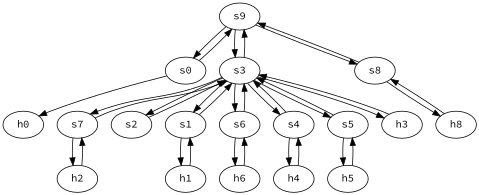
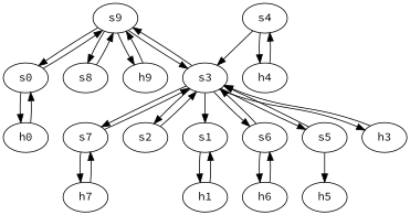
  strict digraph {
    fontname="Source Code Pro"
    node [fontname="Source Code Pro" type=switch]
    edge [capacity="1Gbps" cost=1 dst_port=1 fontname="Source Code Pro" src_port=1]
    s9
    s0
    s3
    s8
+   h9 [ip="111.0.9.9" mac="00:00:00:00:9:9" type=host]
    h0 [ip="111.0.0.0" mac="00:00:00:00:0:0" type=host]
    s7
    s2
    s1
    s6
    s4
    s5
    h3 [ip="111.0.3.3" mac="00:00:00:00:3:3" type=host]
-   h8 [ip="111.0.8.8" mac="00:00:00:00:8:8" type=host]
-   h7 [ip="111.0.7.7" mac="00:00:00:00:7:7" type=host label=h2]
+   h7 [ip="111.0.7.7" mac="00:00:00:00:7:7" type=host]
    h1 [ip="111.0.1.1" mac="00:00:00:00:1:1" type=host]
    h6 [ip="111.0.6.6" mac="00:00:00:00:6:6" type=host]
    h4 [ip="111.0.4.4" mac="00:00:00:00:4:4" type=host]
    h5 [ip="111.0.5.5" mac="00:00:00:00:5:5" type=host]
    s9 -> s0 [dst_port=2 src_port=2]
    s9 -> s3 [dst_port=8 src_port=3]
    s9 -> s8 [dst_port=2 src_port=4]
+   s9 -> h9
    s0 -> s9 [dst_port=2 src_port=2]
    s0 -> h0
    s3 -> s9 [dst_port=3 src_port=8]
    s3 -> s7 [dst_port=2 src_port=7]
    s3 -> s2 [dst_port=2 src_port=3]
    s3 -> s1 [dst_port=2 src_port=2]
    s3 -> s6 [dst_port=2 src_port=6]
-   s3 -> s4 [dst_port=2 src_port=4]
    s3 -> s5 [dst_port=2 src_port=5]
    s3 -> h3
    s8 -> s9 [dst_port=4 src_port=2]
-   s8 -> h8
+   h9 -> s9
+   h0 -> s0
    s7 -> s3 [dst_port=7 src_port=2]
    s7 -> h7
    s2 -> s3 [dst_port=3 src_port=2]
-   s1 -> s3 [dst_port=2 src_port=2]
    s1 -> h1
    s6 -> s3 [dst_port=6 src_port=2]
    s6 -> h6
    s4 -> s3 [dst_port=4 src_port=2]
    s4 -> h4
    s5 -> s3 [dst_port=5 src_port=2]
    s5 -> h5
    h3 -> s3
-   h8 -> s8
    h7 -> s7
    h1 -> s1
    h6 -> s6
    h4 -> s4
-   h5 -> s5
  }
